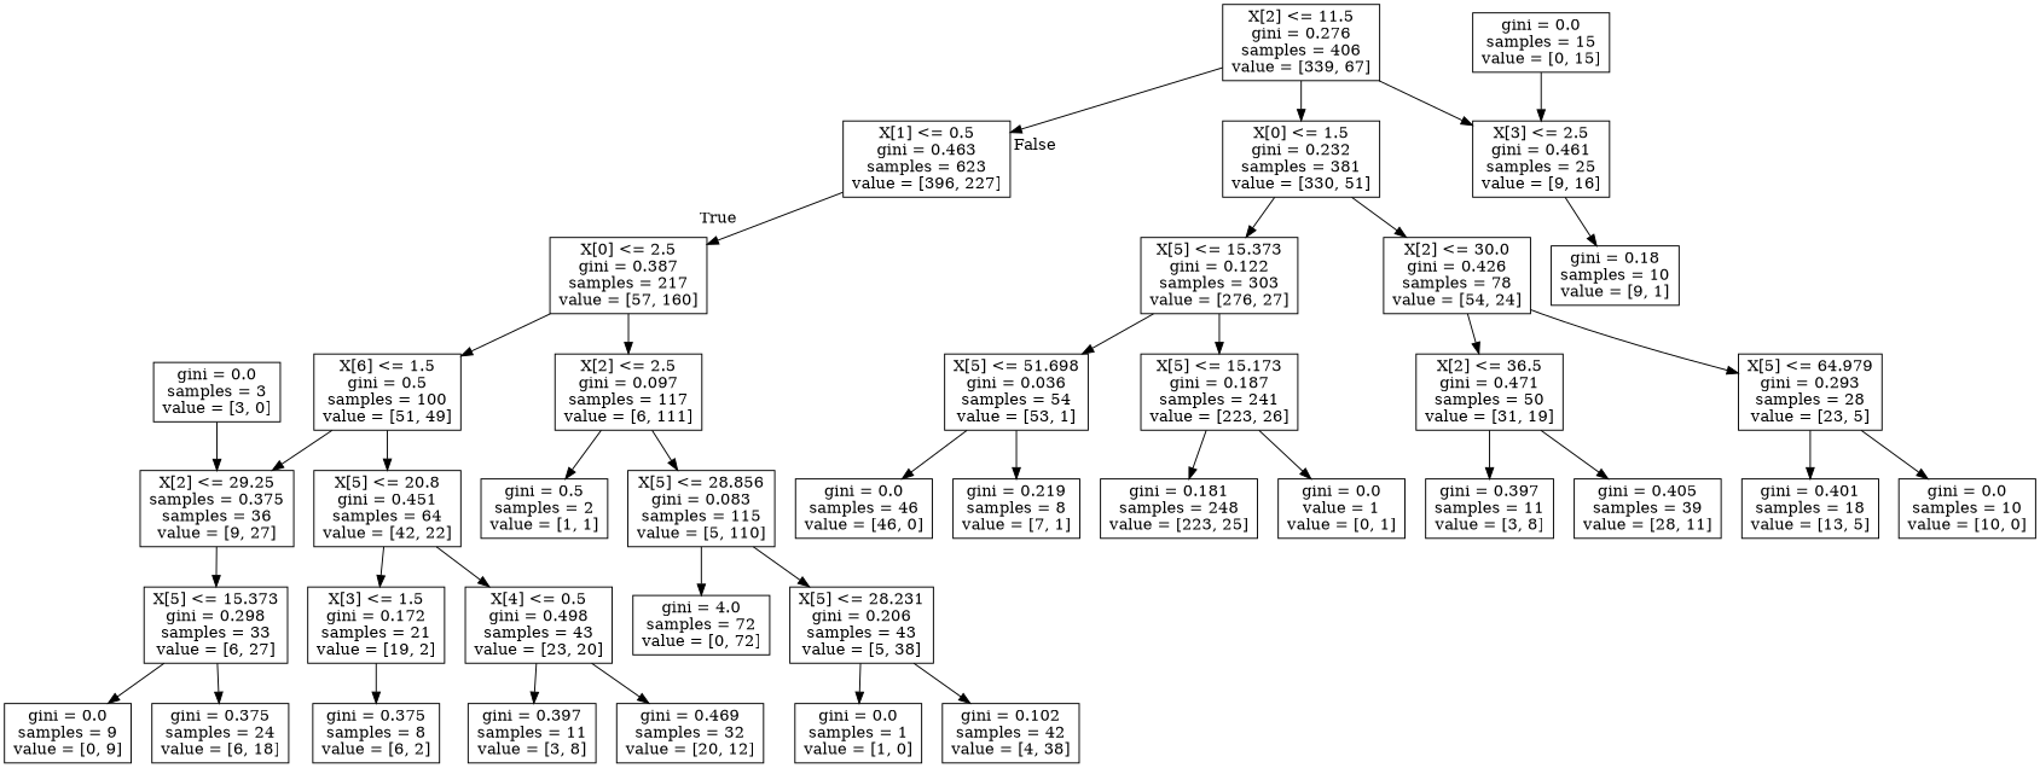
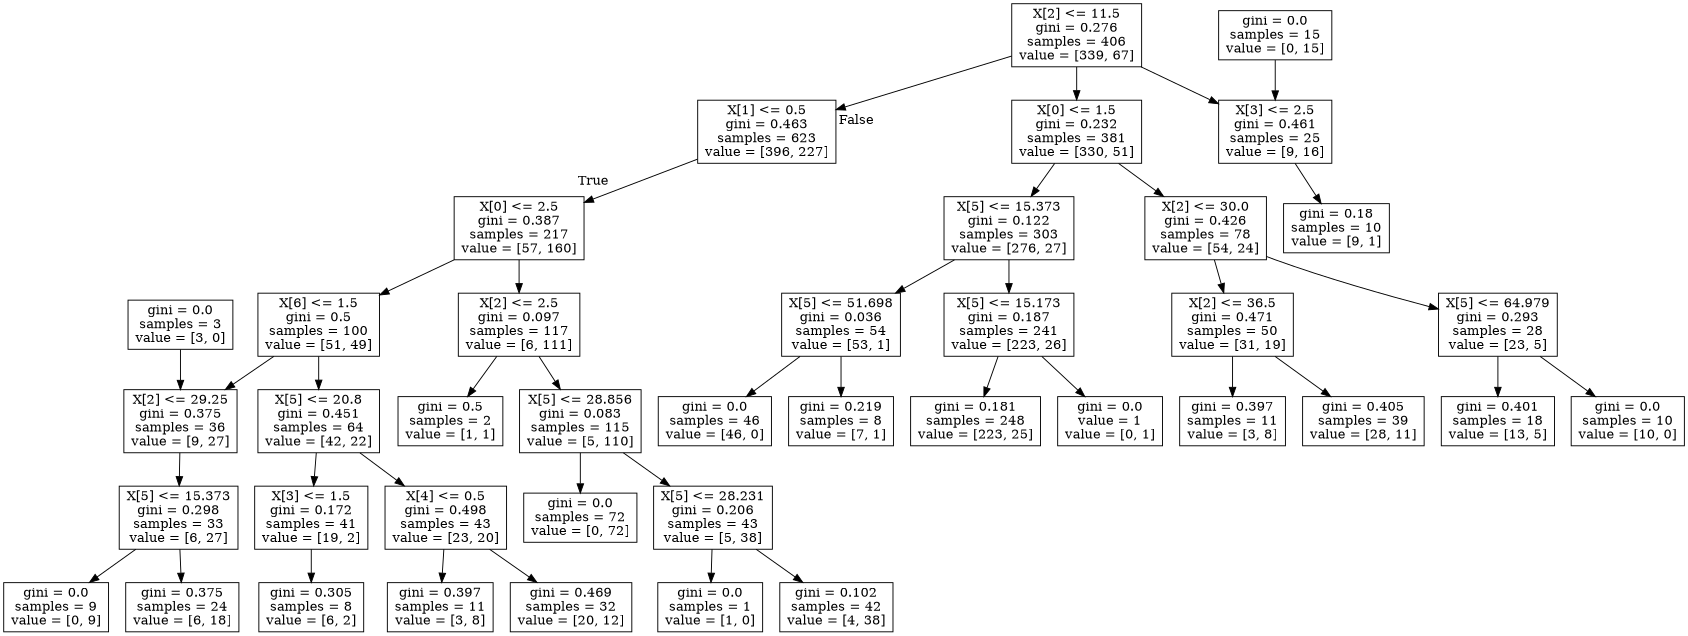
  digraph {
    node [shape=box]
    n1 [label="X[1] <= 0.5\ngini = 0.463\nsamples = 623\nvalue = [396, 227]"]
    n2 [label="X[0] <= 2.5\ngini = 0.387\nsamples = 217\nvalue = [57, 160]"]
    n3 [label="X[2] <= 2.5\ngini = 0.097\nsamples = 117\nvalue = [6, 111]"]
    n4 [label="X[6] <= 1.5\ngini = 0.5\nsamples = 100\nvalue = [51, 49]"]
    n5 [label="X[2] <= 11.5\ngini = 0.276\nsamples = 406\nvalue = [339, 67]"]
    n6 [label="X[3] <= 2.5\ngini = 0.461\nsamples = 25\nvalue = [9, 16]"]
    n7 [label="X[0] <= 1.5\ngini = 0.232\nsamples = 381\nvalue = [330, 51]"]
    n8 [label="gini = 0.5\nsamples = 2\nvalue = [1, 1]"]
    n9 [label="X[5] <= 28.856\ngini = 0.083\nsamples = 115\nvalue = [5, 110]"]
-   n10 [label="X[2] <= 29.25\nsamples = 0.375\nsamples = 36\nvalue = [9, 27]"]
+   n10 [label="X[2] <= 29.25\ngini = 0.375\nsamples = 36\nvalue = [9, 27]"]
    n11 [label="X[5] <= 20.8\ngini = 0.451\nsamples = 64\nvalue = [42, 22]"]
    n12 [label="X[5] <= 28.231\ngini = 0.206\nsamples = 43\nvalue = [5, 38]"]
-   n13 [label="gini = 4.0\nsamples = 72\nvalue = [0, 72]"]
+   n13 [label="gini = 0.0\nsamples = 72\nvalue = [0, 72]"]
    n14 [label="gini = 0.102\nsamples = 42\nvalue = [4, 38]"]
    n15 [label="gini = 0.0\nsamples = 1\nvalue = [1, 0]"]
    n16 [label="X[5] <= 15.373\ngini = 0.298\nsamples = 33\nvalue = [6, 27]"]
    n17 [label="X[4] <= 0.5\ngini = 0.498\nsamples = 43\nvalue = [23, 20]"]
-   n18 [label="X[3] <= 1.5\ngini = 0.172\nsamples = 21\nvalue = [19, 2]"]
+   n18 [label="X[3] <= 1.5\ngini = 0.172\nsamples = 41\nvalue = [19, 2]"]
    n19 [label="gini = 0.375\nsamples = 24\nvalue = [6, 18]"]
    n20 [label="gini = 0.0\nsamples = 9\nvalue = [0, 9]"]
    n21 [label="gini = 0.0\nsamples = 3\nvalue = [3, 0]"]
    n22 [label="gini = 0.469\nsamples = 32\nvalue = [20, 12]"]
    n23 [label="gini = 0.397\nsamples = 11\nvalue = [3, 8]"]
-   n24 [label="gini = 0.375\nsamples = 8\nvalue = [6, 2]"]
+   n24 [label="gini = 0.305\nsamples = 8\nvalue = [6, 2]"]
    n25 [label="gini = 0.18\nsamples = 10\nvalue = [9, 1]"]
    n26 [label="X[2] <= 30.0\ngini = 0.426\nsamples = 78\nvalue = [54, 24]"]
    n27 [label="X[5] <= 15.373\ngini = 0.122\nsamples = 303\nvalue = [276, 27]"]
    n28 [label="gini = 0.0\nsamples = 15\nvalue = [0, 15]"]
    n29 [label="X[5] <= 64.979\ngini = 0.293\nsamples = 28\nvalue = [23, 5]"]
    n30 [label="X[2] <= 36.5\ngini = 0.471\nsamples = 50\nvalue = [31, 19]"]
    n31 [label="X[5] <= 15.173\ngini = 0.187\nsamples = 241\nvalue = [223, 26]"]
    n32 [label="X[5] <= 51.698\ngini = 0.036\nsamples = 54\nvalue = [53, 1]"]
    n33 [label="gini = 0.401\nsamples = 18\nvalue = [13, 5]"]
    n34 [label="gini = 0.0\nsamples = 10\nvalue = [10, 0]"]
    n35 [label="gini = 0.397\nsamples = 11\nvalue = [3, 8]"]
    n36 [label="gini = 0.405\nsamples = 39\nvalue = [28, 11]"]
    n37 [label="gini = 0.181\nsamples = 248\nvalue = [223, 25]"]
    n38 [label="gini = 0.0\nvalue = 1\nvalue = [0, 1]"]
    n39 [label="gini = 0.0\nsamples = 46\nvalue = [46, 0]"]
    n40 [label="gini = 0.219\nsamples = 8\nvalue = [7, 1]"]
    n1 -> n2 [headlabel=True labelangle=45 labeldistance=2.5]
    n2 -> n3
    n2 -> n4
    n3 -> n8
    n3 -> n9
    n4 -> n10
    n4 -> n11
    n5 -> n1 [headlabel=False labelangle=-45 labeldistance=2.5]
    n5 -> n6
    n5 -> n7
    n6 -> n25
    n7 -> n26
    n7 -> n27
    n9 -> n12
    n9 -> n13
    n10 -> n16
    n11 -> n17
    n11 -> n18
    n12 -> n14
    n12 -> n15
    n16 -> n19
    n16 -> n20
    n17 -> n22
    n17 -> n23
    n18 -> n24
    n21 -> n10
    n26 -> n29
    n26 -> n30
    n27 -> n31
    n27 -> n32
    n28 -> n6
    n29 -> n33
    n29 -> n34
    n30 -> n35
    n30 -> n36
    n31 -> n37
    n31 -> n38
    n32 -> n39
    n32 -> n40
  }
